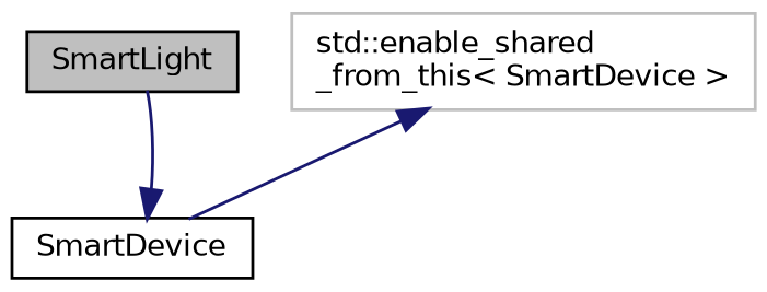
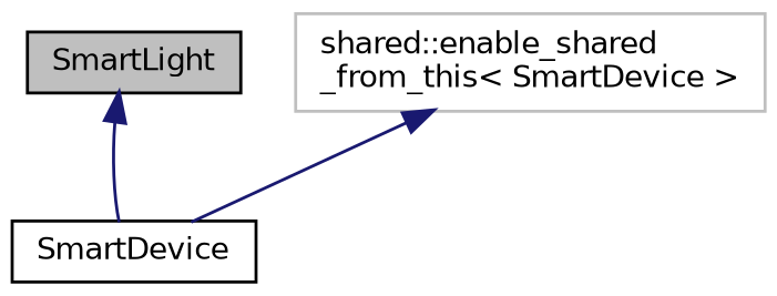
  digraph {
    node [color=black fillcolor=white fontname=Helvetica fontsize=10 shape=record style=filled]
    edge [color=midnightblue dir=back fontname=Helvetica fontsize=10 labelfontname=Helvetica labelfontsize=10 style=solid]
    n1 [fillcolor=grey75 fontcolor=black height=0.2 label=SmartLight width=0.4]
    n2 [height=0.2 label=SmartDevice width=0.4]
-   n3 [color=grey75 height=0.2 label="std::enable_shared\l_from_this\< SmartDevice \>" width=0.4]
-   n2 -> n1
+   n3 [color=grey75 height=0.2 label="shared::enable_shared\l_from_this\< SmartDevice \>" width=0.4]
+   n1 -> n2
    n3 -> n2
  }
